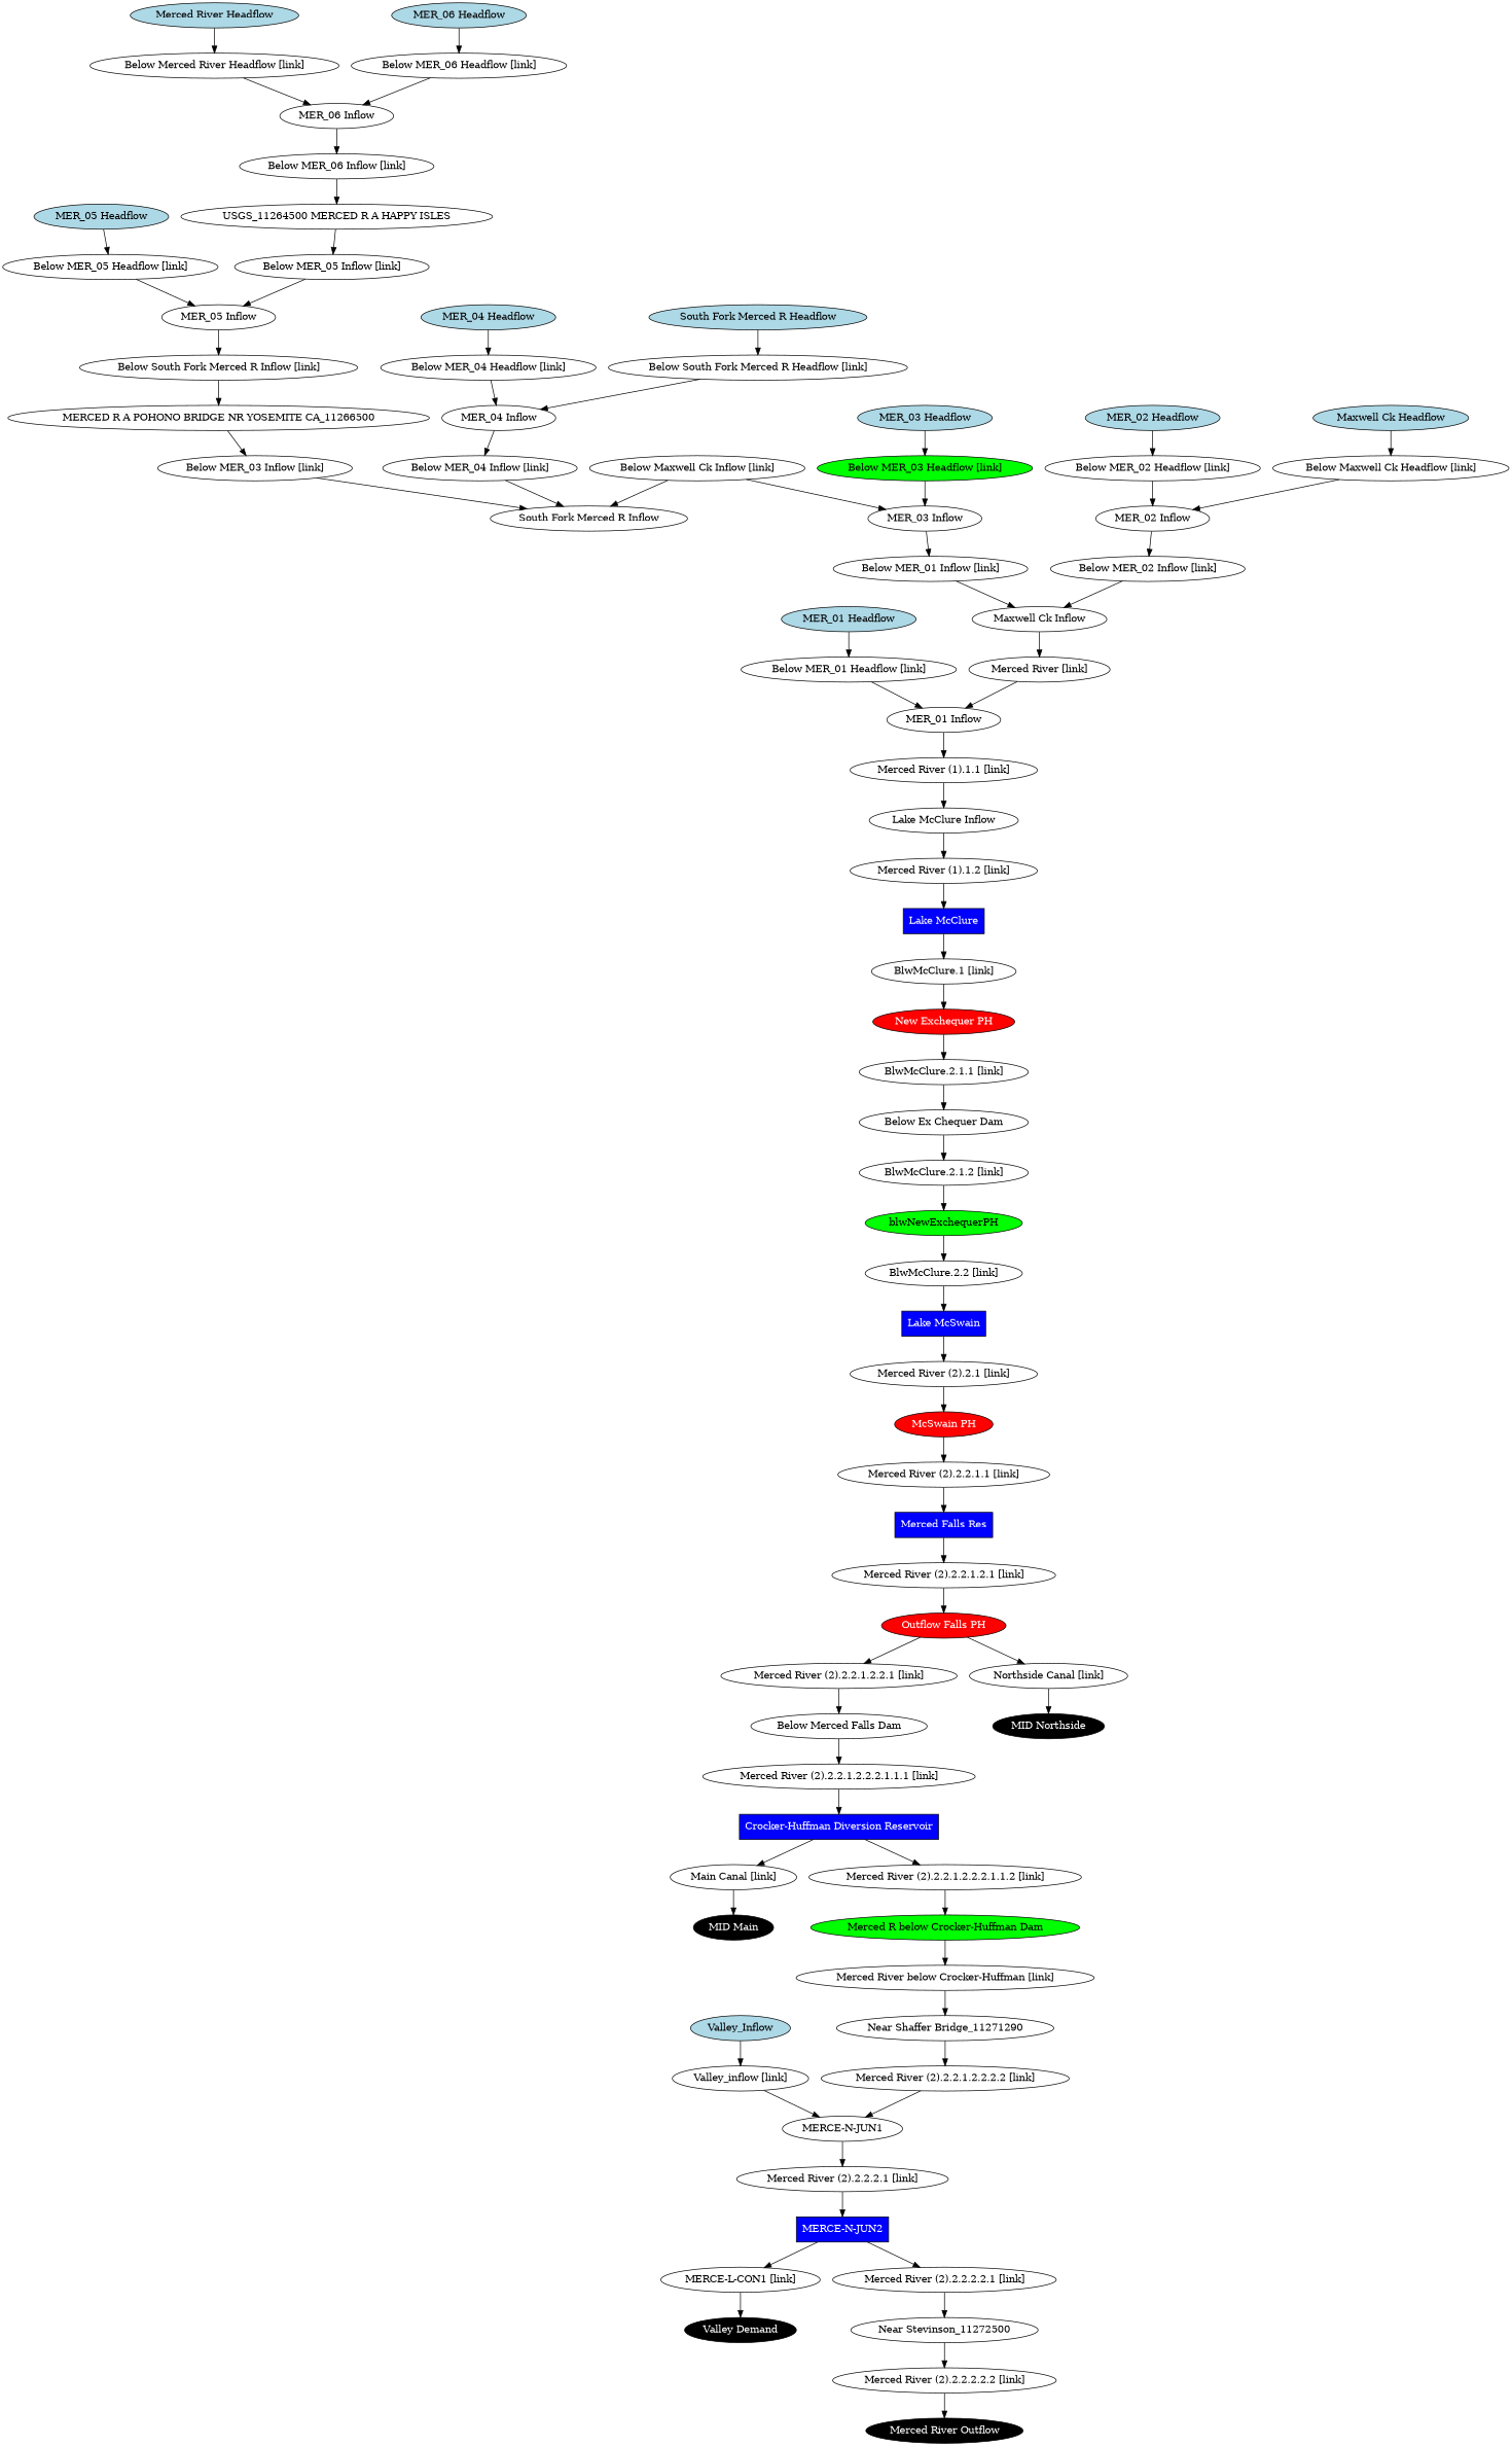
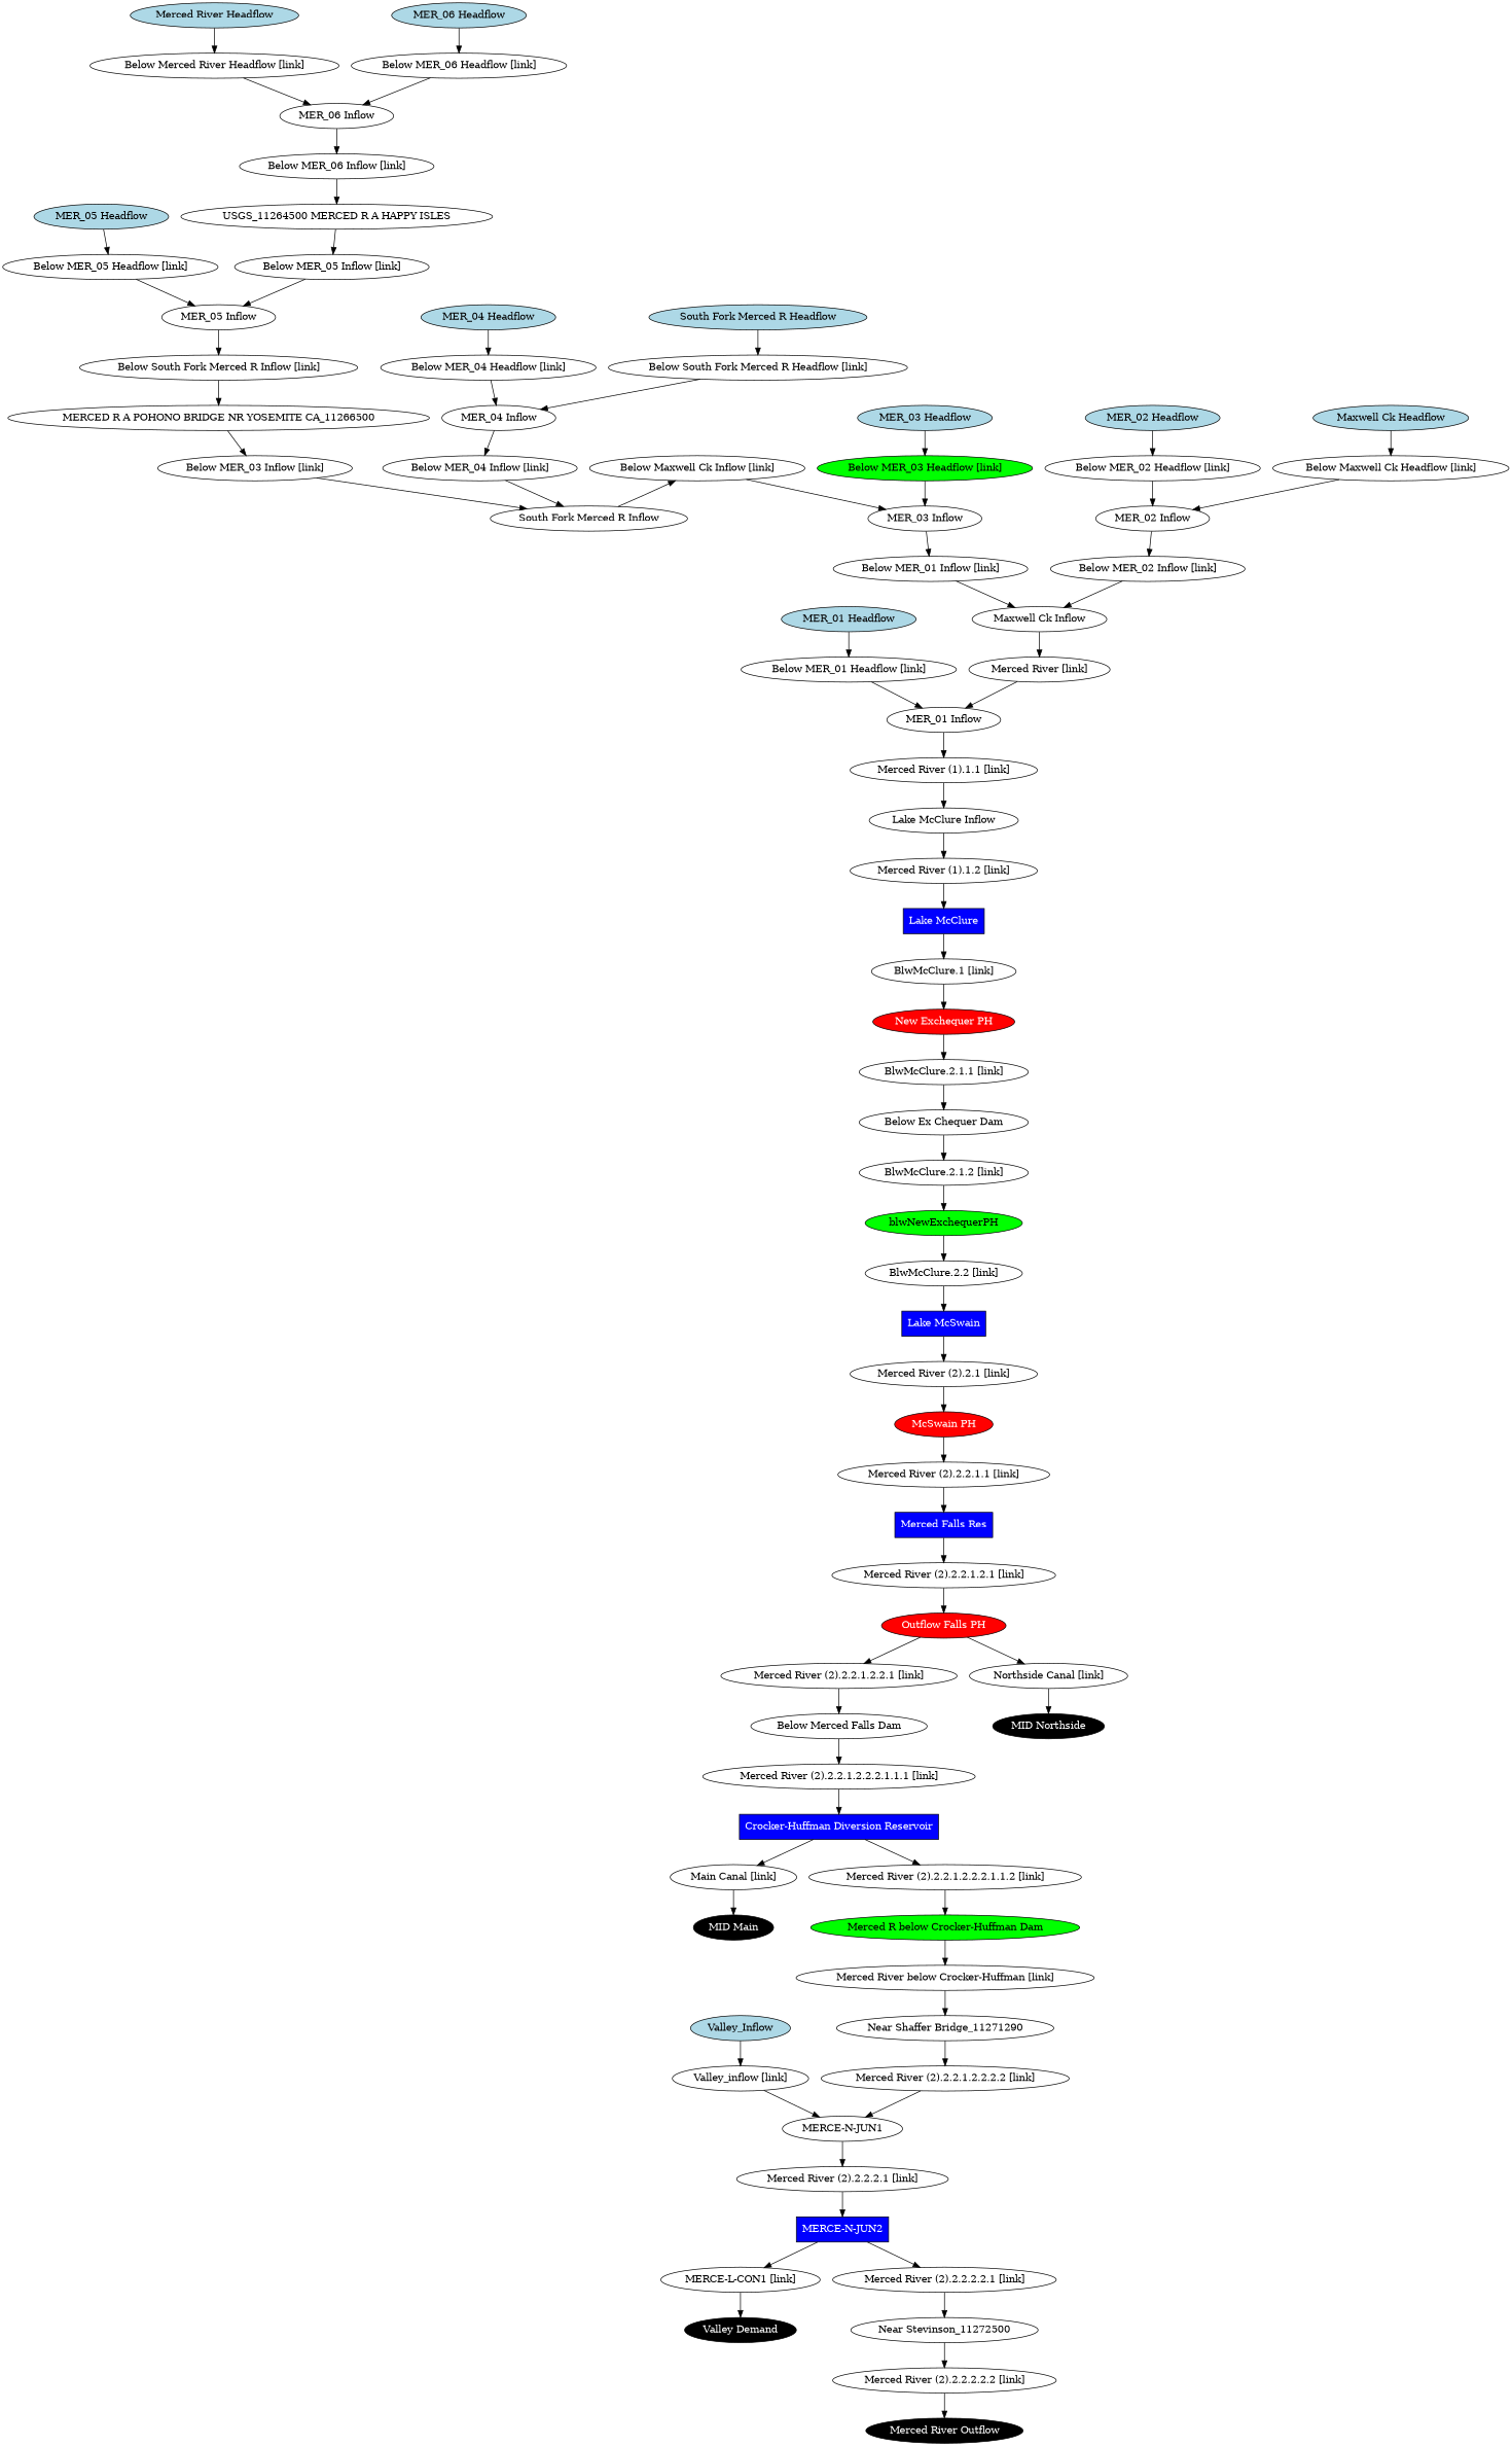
  digraph {
    node [fillcolor=white fontcolor=black shape=oval style=filled]
    "Below Maxwell Ck Headflow [link]"
    "MER_02 Inflow"
    "Below MER_02 Inflow [link]"
    "Below Maxwell Ck Inflow [link]"
    "MER_03 Inflow"
    "Below MER_01 Inflow [link]"
    "Below Merced River Headflow [link]"
    "MER_06 Inflow"
    "Below MER_06 Inflow [link]"
    "Below MER_01 Headflow [link]"
    "MER_01 Inflow"
    "Merced River (1).1.1 [link]"
    "Maxwell Ck Inflow"
    "Merced River [link]"
    "Below MER_02 Headflow [link]"
    "Below MER_03 Headflow [link]" [fillcolor=green]
    "Below MER_03 Inflow [link]"
    "South Fork Merced R Inflow"
    "Below MER_04 Headflow [link]"
    "MER_04 Inflow"
    "Below MER_04 Inflow [link]"
    "Below MER_05 Headflow [link]"
    "MER_05 Inflow"
    "Below South Fork Merced R Inflow [link]"
    "Below MER_05 Inflow [link]"
    "Below MER_06 Headflow [link]"
    "USGS_11264500 MERCED R A HAPPY ISLES"
    "Below South Fork Merced R Headflow [link]"
    "MERCED R A POHONO BRIDGE NR YOSEMITE CA_11266500"
    "New Exchequer PH" [fillcolor=red fontcolor=white]
    "BlwMcClure.1 [link]"
    "BlwMcClure.2.1.1 [link]"
    "Below Ex Chequer Dam"
    "BlwMcClure.2.1.2 [link]"
    blwNewExchequerPH [fillcolor=green]
    "BlwMcClure.2.2 [link]"
    "Lake McSwain" [fillcolor=blue fontcolor=white shape=rect]
    "Merced River (2).2.1 [link]"
    "MID Main" [fillcolor=black fontcolor=white]
    "Main Canal [link]"
    "Valley Demand" [fillcolor=black fontcolor=white]
    "MERCE-L-CON1 [link]"
    "Lake McClure Inflow"
    "Merced River (1).1.2 [link]"
    "Lake McClure" [fillcolor=blue fontcolor=white shape=rect]
    "McSwain PH" [fillcolor=red fontcolor=white]
    "Merced River (2).2.2.1.1 [link]"
    "Merced Falls Res" [fillcolor=blue fontcolor=white shape=rect]
    "Merced River (2).2.2.1.2.1 [link]"
    n50 [fillcolor=red fontcolor=white label="Outflow Falls PH"]
    "Merced River (2).2.2.1.2.2.1 [link]"
    "Northside Canal [link]"
    "Below Merced Falls Dam"
    "Merced River (2).2.2.1.2.2.2.1.1.1 [link]"
    "Crocker-Huffman Diversion Reservoir" [fillcolor=blue fontcolor=white shape=rect]
    "Merced River (2).2.2.1.2.2.2.1.1.2 [link]"
    "Merced R below Crocker-Huffman Dam" [fillcolor=green]
    "Merced River below Crocker-Huffman [link]"
    "Merced River (2).2.2.1.2.2.2.2 [link]"
    "MERCE-N-JUN1"
    "Merced River (2).2.2.2.1 [link]"
    "MERCE-N-JUN2" [fillcolor=blue fontcolor=white shape=rect]
    "Merced River (2).2.2.2.2.1 [link]"
    "Near Stevinson_11272500"
    "Merced River (2).2.2.2.2.2 [link]"
    "Merced River Outflow" [fillcolor=black fontcolor=white]
    "Near Shaffer Bridge_11271290"
    "MID Northside" [fillcolor=black fontcolor=white]
    "Valley_inflow [link]"
    "Maxwell Ck Headflow" [fillcolor=lightblue]
    "Merced River Headflow" [fillcolor=lightblue]
    "MER_01 Headflow" [fillcolor=lightblue]
    "MER_02 Headflow" [fillcolor=lightblue]
    "MER_03 Headflow" [fillcolor=lightblue]
    "MER_04 Headflow" [fillcolor=lightblue]
    "MER_05 Headflow" [fillcolor=lightblue]
    "MER_06 Headflow" [fillcolor=lightblue]
    "South Fork Merced R Headflow" [fillcolor=lightblue]
    Valley_Inflow [fillcolor=lightblue]
    "Below Maxwell Ck Headflow [link]" -> "MER_02 Inflow"
    "MER_02 Inflow" -> "Below MER_02 Inflow [link]"
    "Below MER_02 Inflow [link]" -> "Maxwell Ck Inflow"
    "Below Maxwell Ck Inflow [link]" -> "MER_03 Inflow"
    "MER_03 Inflow" -> "Below MER_01 Inflow [link]"
    "Below MER_01 Inflow [link]" -> "Maxwell Ck Inflow"
    "Below Merced River Headflow [link]" -> "MER_06 Inflow"
    "MER_06 Inflow" -> "Below MER_06 Inflow [link]"
    "Below MER_06 Inflow [link]" -> "USGS_11264500 MERCED R A HAPPY ISLES"
    "Below MER_01 Headflow [link]" -> "MER_01 Inflow"
    "MER_01 Inflow" -> "Merced River (1).1.1 [link]"
    "Merced River (1).1.1 [link]" -> "Lake McClure Inflow"
    "Maxwell Ck Inflow" -> "Merced River [link]"
    "Merced River [link]" -> "MER_01 Inflow"
    "Below MER_02 Headflow [link]" -> "MER_02 Inflow"
    "Below MER_03 Headflow [link]" -> "MER_03 Inflow"
    "Below MER_03 Inflow [link]" -> "South Fork Merced R Inflow"
-   "Below Maxwell Ck Inflow [link]" -> "South Fork Merced R Inflow"
+   "South Fork Merced R Inflow" -> "Below Maxwell Ck Inflow [link]"
    "Below MER_04 Headflow [link]" -> "MER_04 Inflow"
    "MER_04 Inflow" -> "Below MER_04 Inflow [link]"
    "Below MER_04 Inflow [link]" -> "South Fork Merced R Inflow"
    "Below MER_05 Headflow [link]" -> "MER_05 Inflow"
    "MER_05 Inflow" -> "Below South Fork Merced R Inflow [link]"
    "Below South Fork Merced R Inflow [link]" -> "MERCED R A POHONO BRIDGE NR YOSEMITE CA_11266500"
    "Below MER_05 Inflow [link]" -> "MER_05 Inflow"
    "Below MER_06 Headflow [link]" -> "MER_06 Inflow"
    "USGS_11264500 MERCED R A HAPPY ISLES" -> "Below MER_05 Inflow [link]"
    "Below South Fork Merced R Headflow [link]" -> "MER_04 Inflow"
    "MERCED R A POHONO BRIDGE NR YOSEMITE CA_11266500" -> "Below MER_03 Inflow [link]"
    "New Exchequer PH" -> "BlwMcClure.2.1.1 [link]"
    "BlwMcClure.1 [link]" -> "New Exchequer PH"
    "BlwMcClure.2.1.1 [link]" -> "Below Ex Chequer Dam"
    "Below Ex Chequer Dam" -> "BlwMcClure.2.1.2 [link]"
    "BlwMcClure.2.1.2 [link]" -> blwNewExchequerPH
    blwNewExchequerPH -> "BlwMcClure.2.2 [link]"
    "BlwMcClure.2.2 [link]" -> "Lake McSwain"
    "Lake McSwain" -> "Merced River (2).2.1 [link]"
    "Merced River (2).2.1 [link]" -> "McSwain PH"
    "Main Canal [link]" -> "MID Main"
    "MERCE-L-CON1 [link]" -> "Valley Demand"
    "Lake McClure Inflow" -> "Merced River (1).1.2 [link]"
    "Merced River (1).1.2 [link]" -> "Lake McClure"
    "Lake McClure" -> "BlwMcClure.1 [link]"
    "McSwain PH" -> "Merced River (2).2.2.1.1 [link]"
    "Merced River (2).2.2.1.1 [link]" -> "Merced Falls Res"
    "Merced Falls Res" -> "Merced River (2).2.2.1.2.1 [link]"
    "Merced River (2).2.2.1.2.1 [link]" -> n50
    n50 -> "Merced River (2).2.2.1.2.2.1 [link]"
    n50 -> "Northside Canal [link]"
    "Merced River (2).2.2.1.2.2.1 [link]" -> "Below Merced Falls Dam"
    "Northside Canal [link]" -> "MID Northside"
    "Below Merced Falls Dam" -> "Merced River (2).2.2.1.2.2.2.1.1.1 [link]"
    "Merced River (2).2.2.1.2.2.2.1.1.1 [link]" -> "Crocker-Huffman Diversion Reservoir"
    "Crocker-Huffman Diversion Reservoir" -> "Main Canal [link]"
    "Crocker-Huffman Diversion Reservoir" -> "Merced River (2).2.2.1.2.2.2.1.1.2 [link]"
    "Merced River (2).2.2.1.2.2.2.1.1.2 [link]" -> "Merced R below Crocker-Huffman Dam"
    "Merced R below Crocker-Huffman Dam" -> "Merced River below Crocker-Huffman [link]"
    "Merced River below Crocker-Huffman [link]" -> "Near Shaffer Bridge_11271290"
    "Merced River (2).2.2.1.2.2.2.2 [link]" -> "MERCE-N-JUN1"
    "MERCE-N-JUN1" -> "Merced River (2).2.2.2.1 [link]"
    "Merced River (2).2.2.2.1 [link]" -> "MERCE-N-JUN2"
    "MERCE-N-JUN2" -> "MERCE-L-CON1 [link]"
    "MERCE-N-JUN2" -> "Merced River (2).2.2.2.2.1 [link]"
    "Merced River (2).2.2.2.2.1 [link]" -> "Near Stevinson_11272500"
    "Near Stevinson_11272500" -> "Merced River (2).2.2.2.2.2 [link]"
    "Merced River (2).2.2.2.2.2 [link]" -> "Merced River Outflow"
    "Near Shaffer Bridge_11271290" -> "Merced River (2).2.2.1.2.2.2.2 [link]"
    "Valley_inflow [link]" -> "MERCE-N-JUN1"
    "Maxwell Ck Headflow" -> "Below Maxwell Ck Headflow [link]"
    "Merced River Headflow" -> "Below Merced River Headflow [link]"
    "MER_01 Headflow" -> "Below MER_01 Headflow [link]"
    "MER_02 Headflow" -> "Below MER_02 Headflow [link]"
    "MER_03 Headflow" -> "Below MER_03 Headflow [link]"
    "MER_04 Headflow" -> "Below MER_04 Headflow [link]"
    "MER_05 Headflow" -> "Below MER_05 Headflow [link]"
    "MER_06 Headflow" -> "Below MER_06 Headflow [link]"
    "South Fork Merced R Headflow" -> "Below South Fork Merced R Headflow [link]"
    Valley_Inflow -> "Valley_inflow [link]"
  }
